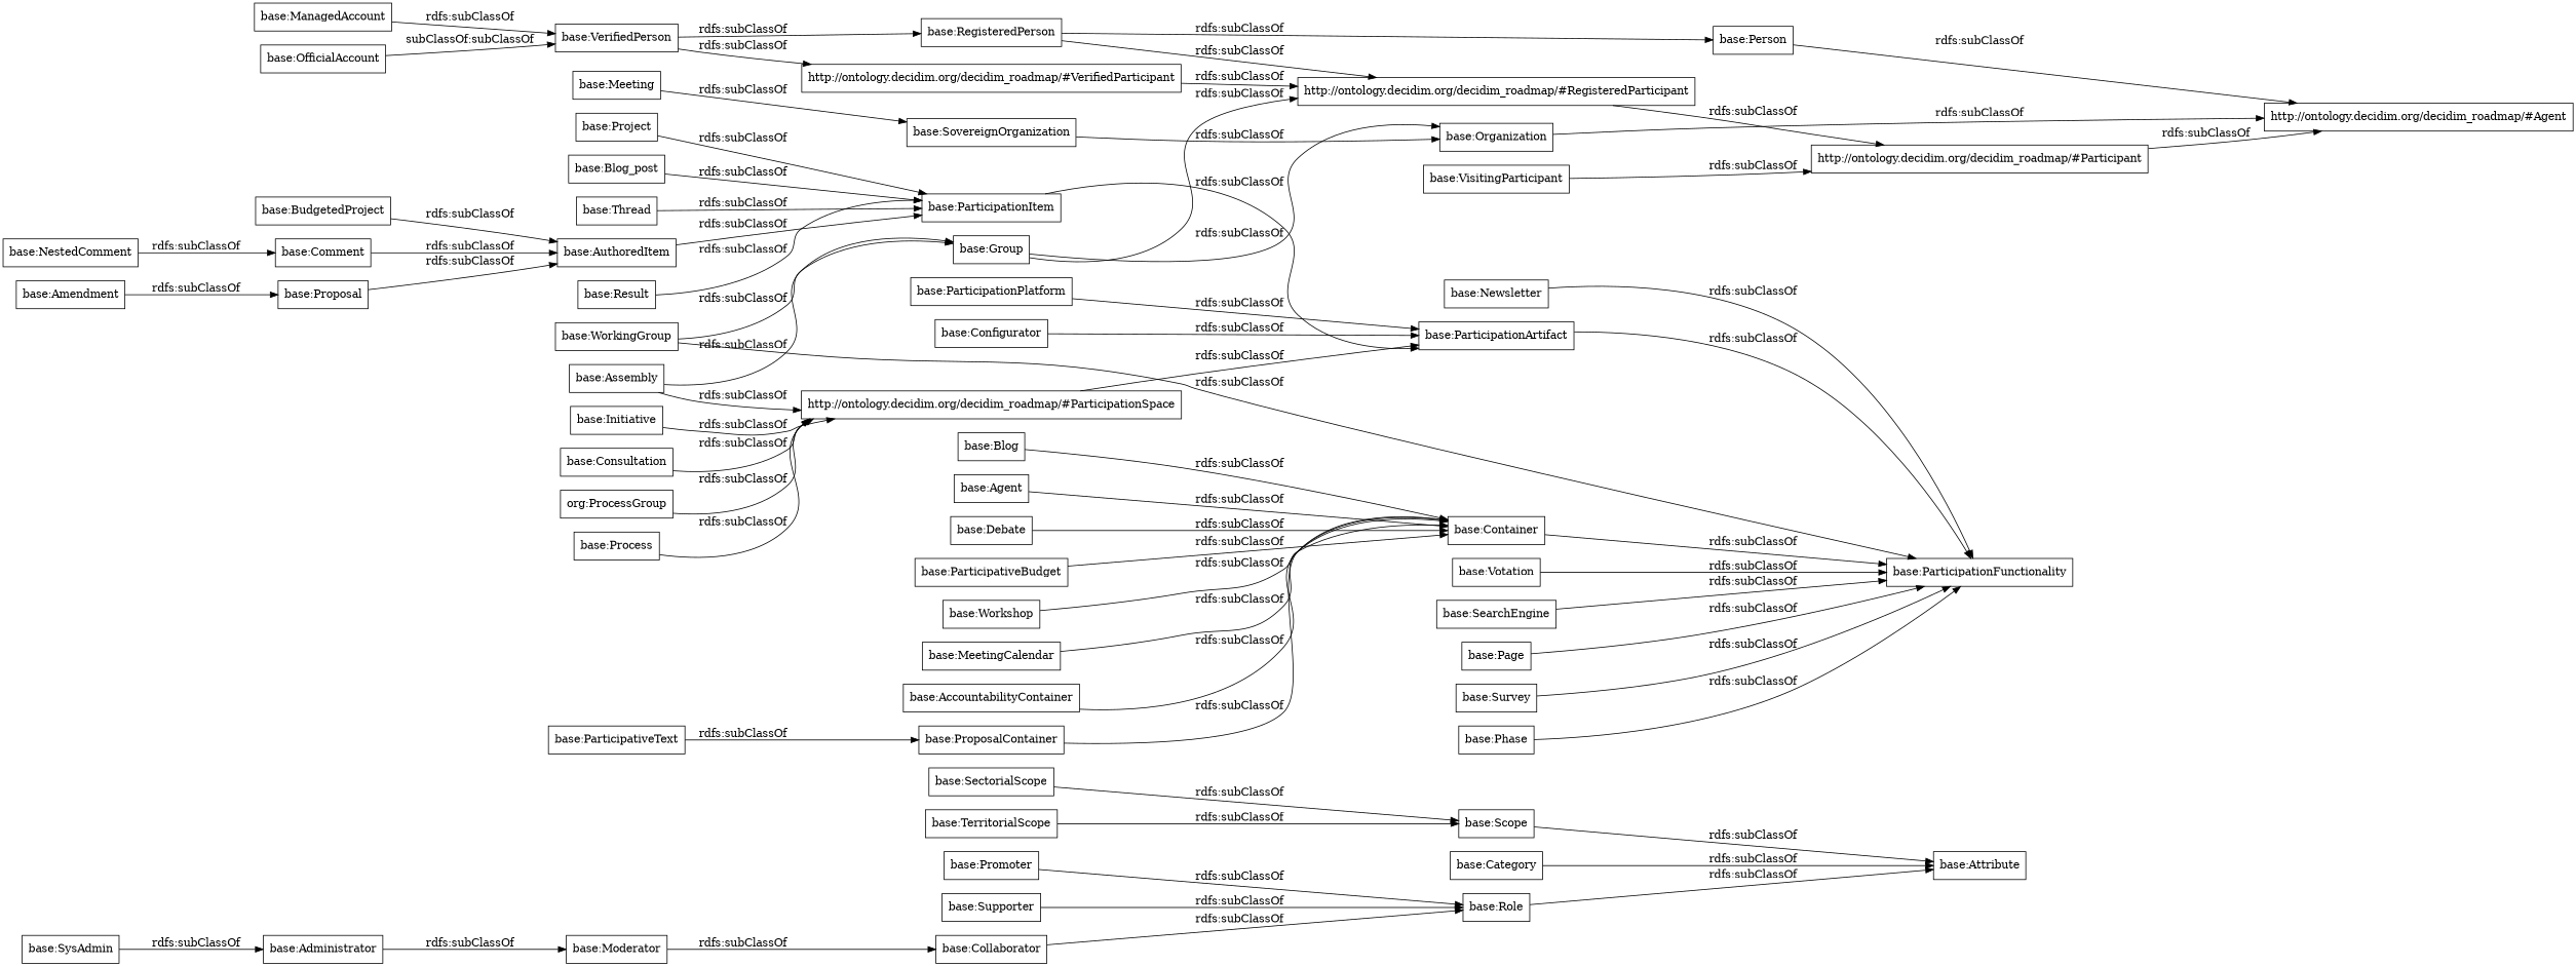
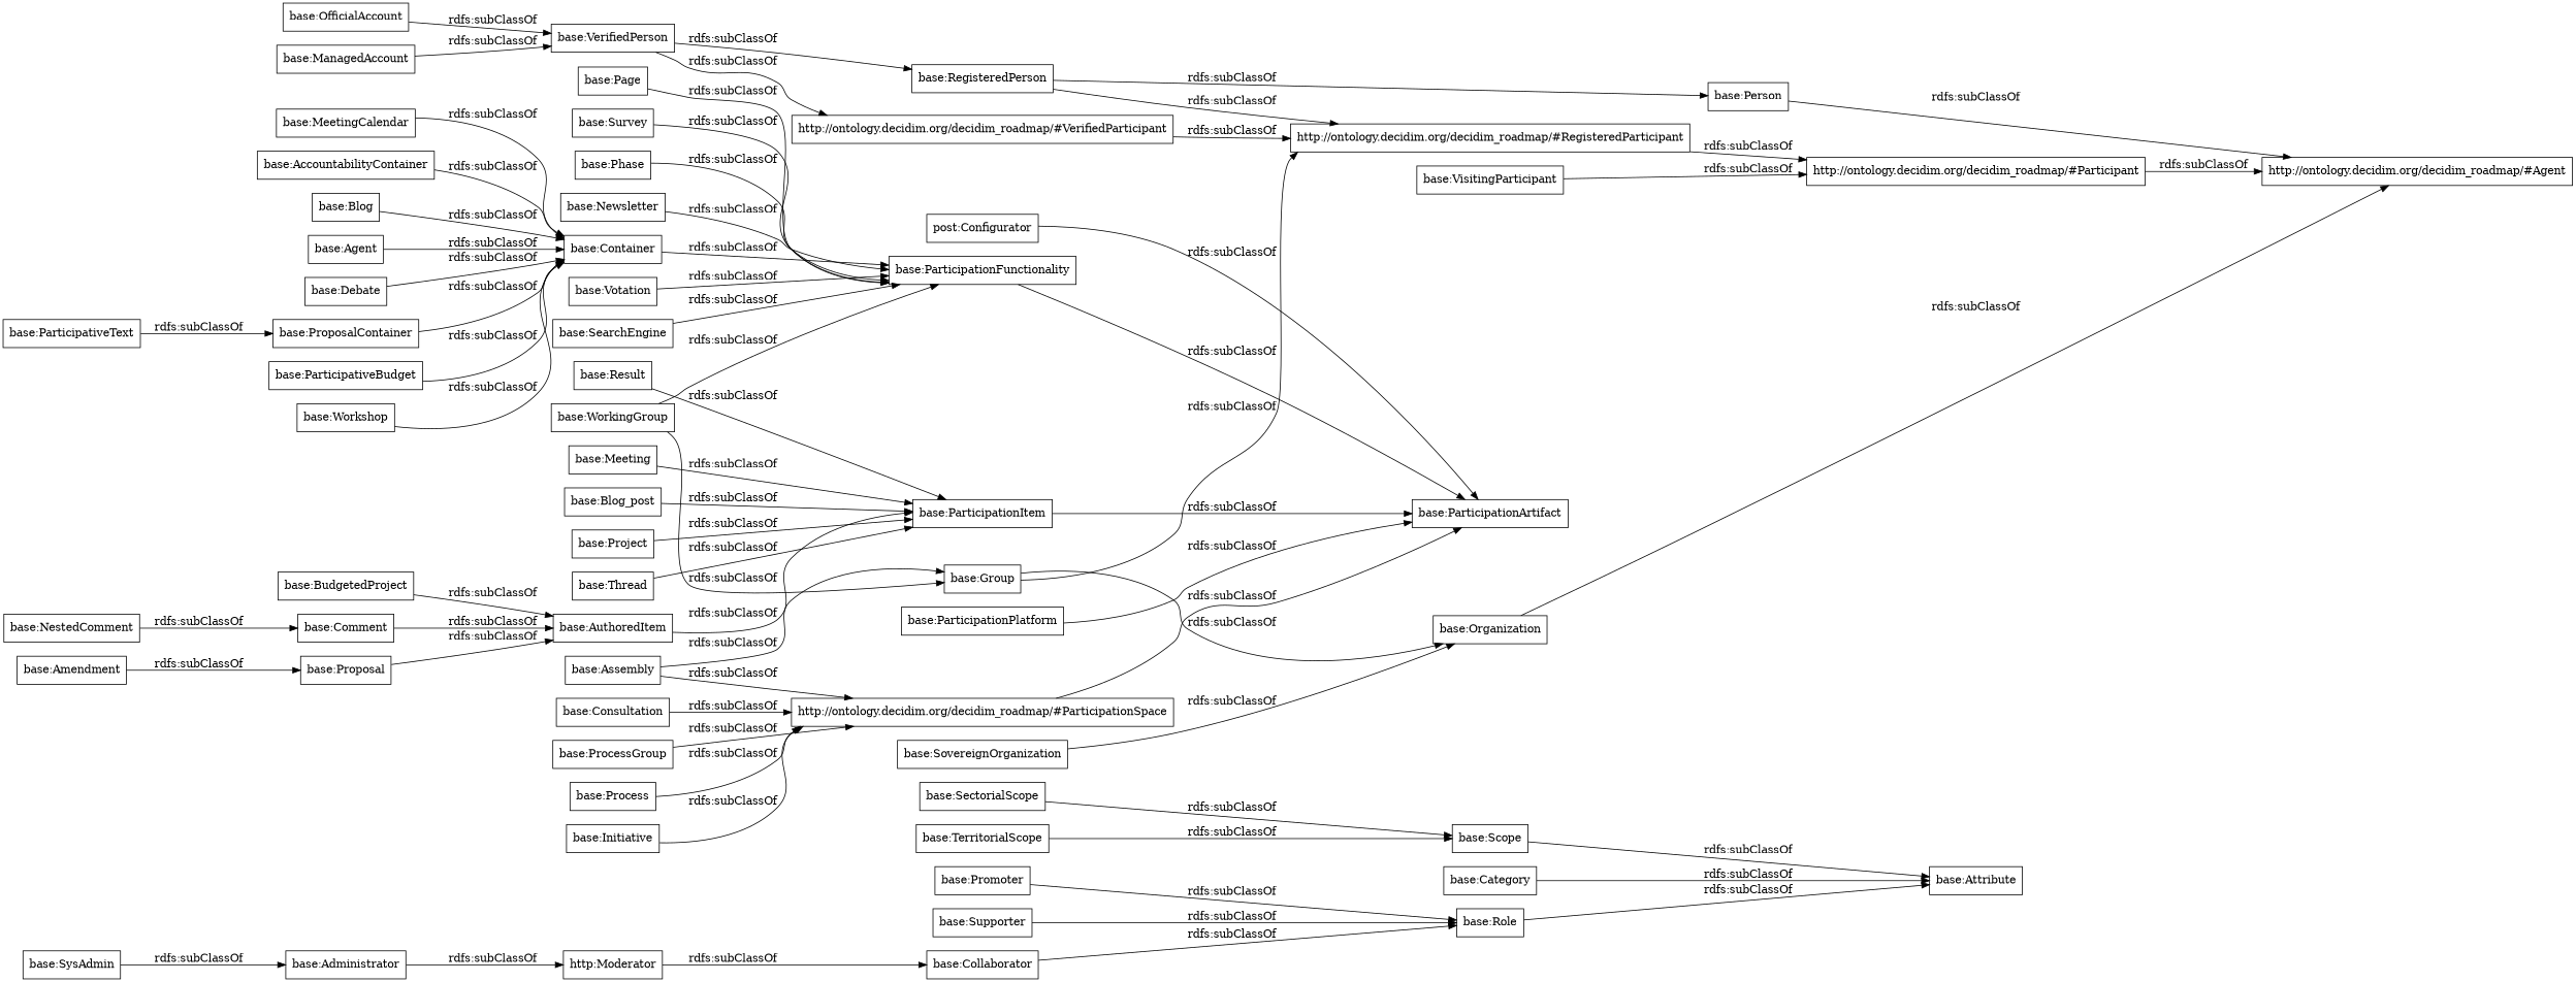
  digraph {
    rankdir=LR
    node [color=black shape=rectangle]
    "base:Administrator"
-   "base:Moderator"
+   "base:Moderator" [label="http:Moderator"]
    "base:Collaborator"
    "base:OfficialAccount"
    "base:VerifiedPerson"
    "http://ontology.decidim.org/decidim_roadmap/#VerifiedParticipant"
    "base:RegisteredPerson"
    "base:SectorialScope"
    "base:Scope"
    "base:Attribute"
    "base:AccountabilityContainer"
    "base:Container"
    "base:ParticipationFunctionality"
    "base:Assembly"
    "http://ontology.decidim.org/decidim_roadmap/#ParticipationSpace"
    "base:Group"
    "base:ParticipationArtifact"
    "http://ontology.decidim.org/decidim_roadmap/#RegisteredParticipant"
    "base:Organization"
    "base:Person"
    "http://ontology.decidim.org/decidim_roadmap/#Agent"
    "http://ontology.decidim.org/decidim_roadmap/#Participant"
    "base:Blog_post"
    "base:ParticipationItem"
    "base:Blog"
    "base:Thread"
    "base:Promoter"
    "base:Role"
    n29 [label="base:Agent"]
    "base:Category"
    "base:Debate"
    "base:SearchEngine"
    "base:ProposalContainer"
    "base:Comment"
    "base:AuthoredItem"
    "base:ParticipationPlatform"
    "base:Page"
    "base:ParticipativeBudget"
    "base:Result"
    "base:Amendment"
    "base:Proposal"
    "base:TerritorialScope"
    "base:BudgetedProject"
    "base:ParticipativeText"
    "base:VisitingParticipant"
    "base:Survey"
-   "base:Configurator"
+   "base:Configurator" [label="post:Configurator"]
    "base:Phase"
    "base:NestedComment"
    "base:Meeting"
    "base:Newsletter"
    "base:Workshop"
    "base:Supporter"
-   "base:ProcessGroup" [label="org:ProcessGroup"]
+   "base:ProcessGroup"
    "base:SovereignOrganization"
    "base:ManagedAccount"
    "base:Process"
    "base:Initiative"
    "base:Consultation"
    "base:MeetingCalendar"
    "base:Project"
    "base:SysAdmin"
    "base:WorkingGroup"
    "base:Votation"
    "base:Administrator" -> "base:Moderator" [label="rdfs:subClassOf"]
    "base:Moderator" -> "base:Collaborator" [label="rdfs:subClassOf"]
    "base:Collaborator" -> "base:Role" [label="rdfs:subClassOf"]
-   "base:OfficialAccount" -> "base:VerifiedPerson" [label="subClassOf:subClassOf"]
+   "base:OfficialAccount" -> "base:VerifiedPerson" [label="rdfs:subClassOf"]
    "base:VerifiedPerson" -> "http://ontology.decidim.org/decidim_roadmap/#VerifiedParticipant" [label="rdfs:subClassOf"]
    "base:VerifiedPerson" -> "base:RegisteredPerson" [label="rdfs:subClassOf"]
    "http://ontology.decidim.org/decidim_roadmap/#VerifiedParticipant" -> "http://ontology.decidim.org/decidim_roadmap/#RegisteredParticipant" [label="rdfs:subClassOf"]
    "base:RegisteredPerson" -> "http://ontology.decidim.org/decidim_roadmap/#RegisteredParticipant" [label="rdfs:subClassOf"]
    "base:RegisteredPerson" -> "base:Person" [label="rdfs:subClassOf"]
    "base:SectorialScope" -> "base:Scope" [label="rdfs:subClassOf"]
    "base:Scope" -> "base:Attribute" [label="rdfs:subClassOf"]
    "base:AccountabilityContainer" -> "base:Container" [label="rdfs:subClassOf"]
    "base:Container" -> "base:ParticipationFunctionality" [label="rdfs:subClassOf"]
-   "base:ParticipationArtifact" -> "base:ParticipationFunctionality" [label="rdfs:subClassOf"]
+   "base:ParticipationFunctionality" -> "base:ParticipationArtifact" [label="rdfs:subClassOf"]
    "base:Assembly" -> "http://ontology.decidim.org/decidim_roadmap/#ParticipationSpace" [label="rdfs:subClassOf"]
    "base:Assembly" -> "base:Group" [label="rdfs:subClassOf"]
    "http://ontology.decidim.org/decidim_roadmap/#ParticipationSpace" -> "base:ParticipationArtifact" [label="rdfs:subClassOf"]
    "base:Group" -> "http://ontology.decidim.org/decidim_roadmap/#RegisteredParticipant" [label="rdfs:subClassOf"]
    "base:Group" -> "base:Organization" [label="rdfs:subClassOf"]
    "http://ontology.decidim.org/decidim_roadmap/#RegisteredParticipant" -> "http://ontology.decidim.org/decidim_roadmap/#Participant" [label="rdfs:subClassOf"]
    "base:Organization" -> "http://ontology.decidim.org/decidim_roadmap/#Agent" [label="rdfs:subClassOf"]
    "base:Person" -> "http://ontology.decidim.org/decidim_roadmap/#Agent" [label="rdfs:subClassOf"]
    "http://ontology.decidim.org/decidim_roadmap/#Participant" -> "http://ontology.decidim.org/decidim_roadmap/#Agent" [label="rdfs:subClassOf"]
    "base:Blog_post" -> "base:ParticipationItem" [label="rdfs:subClassOf"]
    "base:ParticipationItem" -> "base:ParticipationArtifact" [label="rdfs:subClassOf"]
    "base:Blog" -> "base:Container" [label="rdfs:subClassOf"]
    "base:Thread" -> "base:ParticipationItem" [label="rdfs:subClassOf"]
    "base:Promoter" -> "base:Role" [label="rdfs:subClassOf"]
    "base:Role" -> "base:Attribute" [label="rdfs:subClassOf"]
    n29 -> "base:Container" [label="rdfs:subClassOf"]
    "base:Category" -> "base:Attribute" [label="rdfs:subClassOf"]
    "base:Debate" -> "base:Container" [label="rdfs:subClassOf"]
    "base:SearchEngine" -> "base:ParticipationFunctionality" [label="rdfs:subClassOf"]
    "base:ProposalContainer" -> "base:Container" [label="rdfs:subClassOf"]
    "base:Comment" -> "base:AuthoredItem" [label="rdfs:subClassOf"]
    "base:AuthoredItem" -> "base:ParticipationItem" [label="rdfs:subClassOf"]
    "base:ParticipationPlatform" -> "base:ParticipationArtifact" [label="rdfs:subClassOf"]
    "base:Page" -> "base:ParticipationFunctionality" [label="rdfs:subClassOf"]
    "base:ParticipativeBudget" -> "base:Container" [label="rdfs:subClassOf"]
    "base:Result" -> "base:ParticipationItem" [label="rdfs:subClassOf"]
    "base:Amendment" -> "base:Proposal" [label="rdfs:subClassOf"]
    "base:Proposal" -> "base:AuthoredItem" [label="rdfs:subClassOf"]
    "base:TerritorialScope" -> "base:Scope" [label="rdfs:subClassOf"]
    "base:BudgetedProject" -> "base:AuthoredItem" [label="rdfs:subClassOf"]
    "base:ParticipativeText" -> "base:ProposalContainer" [label="rdfs:subClassOf"]
    "base:VisitingParticipant" -> "http://ontology.decidim.org/decidim_roadmap/#Participant" [label="rdfs:subClassOf"]
    "base:Survey" -> "base:ParticipationFunctionality" [label="rdfs:subClassOf"]
    "base:Configurator" -> "base:ParticipationArtifact" [label="rdfs:subClassOf"]
    "base:Phase" -> "base:ParticipationFunctionality" [label="rdfs:subClassOf"]
    "base:NestedComment" -> "base:Comment" [label="rdfs:subClassOf"]
-   "base:Meeting" -> "base:SovereignOrganization" [label="rdfs:subClassOf"]
+   "base:Meeting" -> "base:ParticipationItem" [label="rdfs:subClassOf"]
    "base:Newsletter" -> "base:ParticipationFunctionality" [label="rdfs:subClassOf"]
    "base:Workshop" -> "base:Container" [label="rdfs:subClassOf"]
    "base:Supporter" -> "base:Role" [label="rdfs:subClassOf"]
    "base:ProcessGroup" -> "http://ontology.decidim.org/decidim_roadmap/#ParticipationSpace" [label="rdfs:subClassOf"]
    "base:SovereignOrganization" -> "base:Organization" [label="rdfs:subClassOf"]
    "base:ManagedAccount" -> "base:VerifiedPerson" [label="rdfs:subClassOf"]
    "base:Process" -> "http://ontology.decidim.org/decidim_roadmap/#ParticipationSpace" [label="rdfs:subClassOf"]
    "base:Initiative" -> "http://ontology.decidim.org/decidim_roadmap/#ParticipationSpace" [label="rdfs:subClassOf"]
    "base:Consultation" -> "http://ontology.decidim.org/decidim_roadmap/#ParticipationSpace" [label="rdfs:subClassOf"]
    "base:MeetingCalendar" -> "base:Container" [label="rdfs:subClassOf"]
    "base:Project" -> "base:ParticipationItem" [label="rdfs:subClassOf"]
    "base:SysAdmin" -> "base:Administrator" [label="rdfs:subClassOf"]
    "base:WorkingGroup" -> "base:ParticipationFunctionality" [label="rdfs:subClassOf"]
    "base:WorkingGroup" -> "base:Group" [label="rdfs:subClassOf"]
    "base:Votation" -> "base:ParticipationFunctionality" [label="rdfs:subClassOf"]
  }
